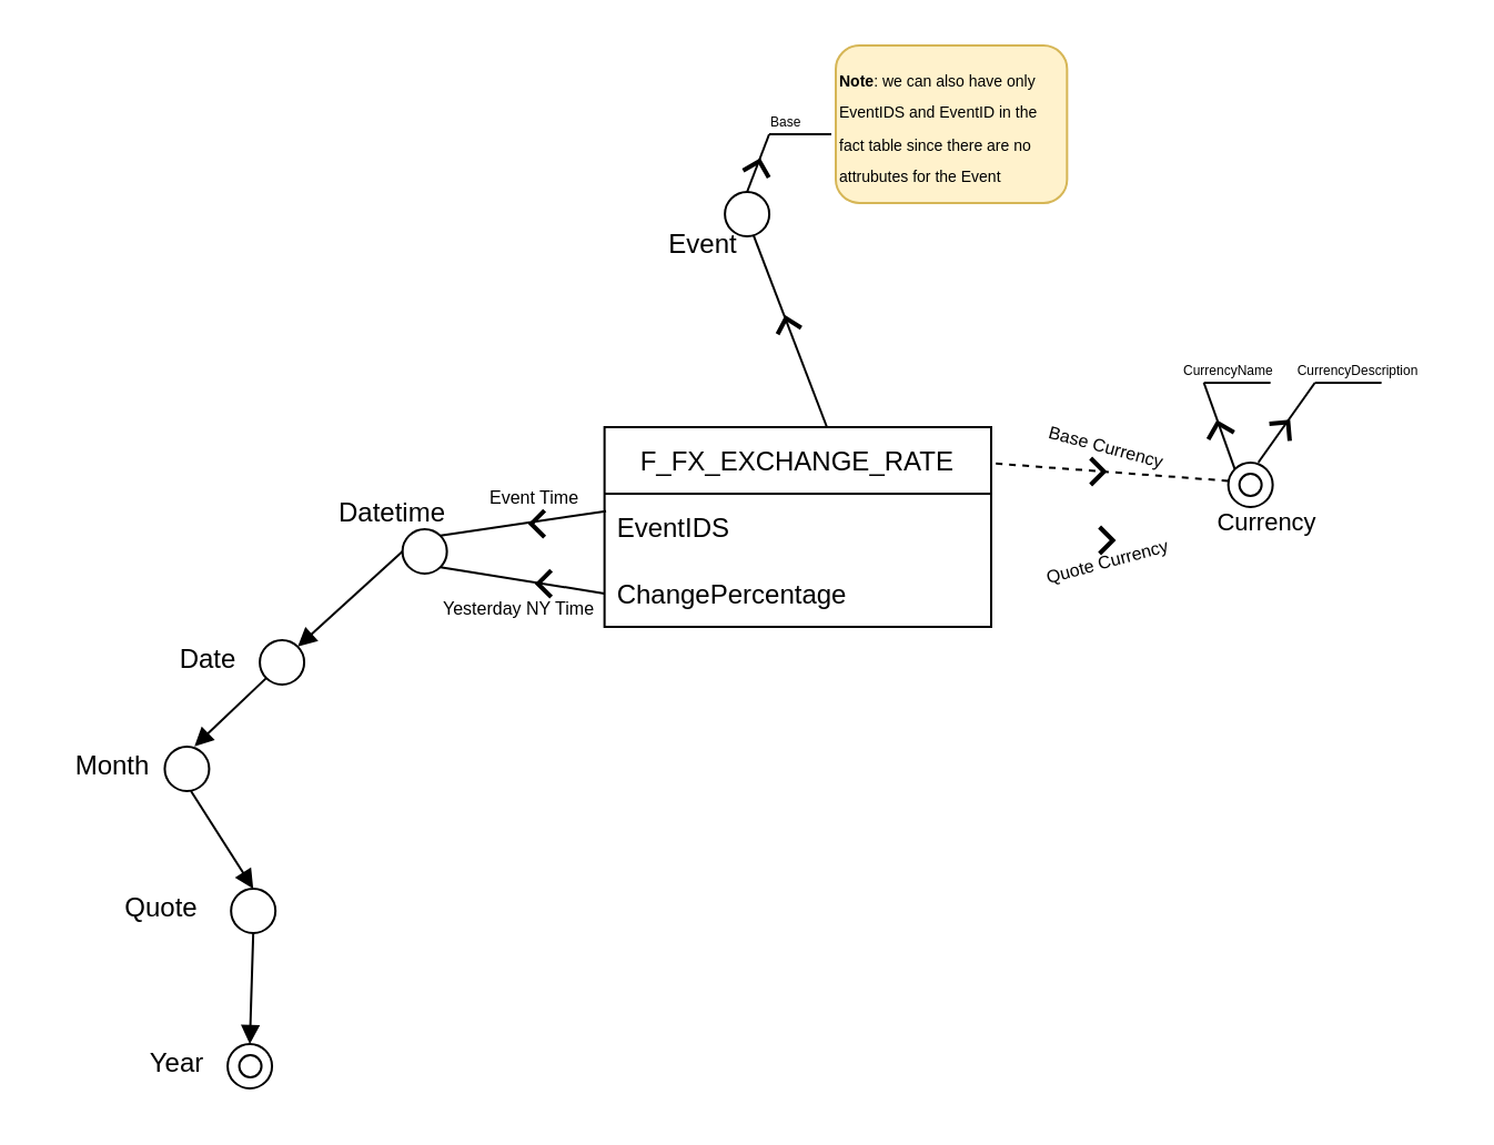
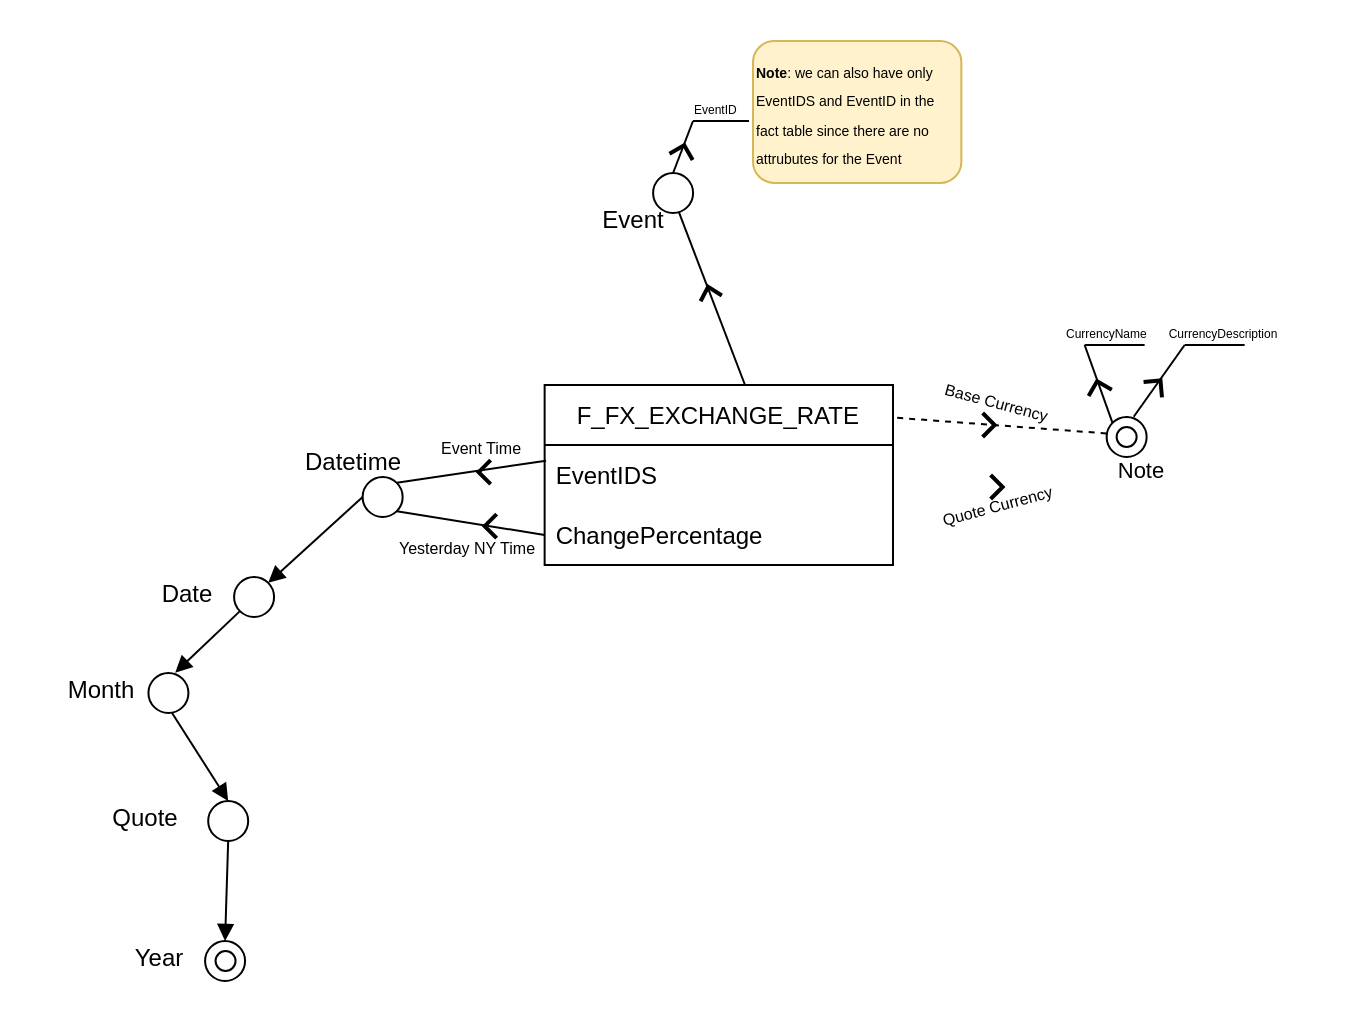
  <mxCell id="0" />
  <mxCell id="1" parent="0" />
  <mxCell id="2" value="F_FX_EXCHANGE_RATE" style="swimlane;fontStyle=0;childLayout=stackLayout;horizontal=1;startSize=30;horizontalStack=0;resizeParent=1;resizeParentMax=0;resizeLast=0;collapsible=1;marginBottom=0;" parent="1" vertex="1"><mxGeometry x="271.82" y="192" width="174.18" height="90" as="geometry" /></mxCell>
  <mxCell id="3" value="EventIDS" style="text;strokeColor=none;fillColor=none;align=left;verticalAlign=middle;spacingLeft=4;spacingRight=4;overflow=hidden;points=[[0,0.5],[1,0.5]];portConstraint=eastwest;rotatable=0;" parent="2" vertex="1"><mxGeometry y="30" width="174.18" height="30" as="geometry" /></mxCell>
  <mxCell id="4" value="ChangePercentage" style="text;strokeColor=none;fillColor=none;align=left;verticalAlign=middle;spacingLeft=4;spacingRight=4;overflow=hidden;points=[[0,0.5],[1,0.5]];portConstraint=eastwest;rotatable=0;" parent="2" vertex="1"><mxGeometry y="60" width="174.18" height="30" as="geometry" /></mxCell>
  <mxCell id="5" value="" style="group" parent="1" vertex="1" connectable="0"><mxGeometry x="49.82" y="394" width="80" height="30" as="geometry" /></mxCell>
  <mxCell id="6" value=" " style="ellipse;whiteSpace=wrap;html=1;aspect=fixed;direction=south;" parent="5" vertex="1"><mxGeometry x="53.77" y="6" width="20" height="20" as="geometry" /></mxCell>
  <mxCell id="7" value="Quote" style="text;html=1;align=center;verticalAlign=middle;resizable=0;points=[];autosize=1;strokeColor=none;fillColor=none;" parent="5" vertex="1"><mxGeometry x="-13.115" width="70" height="30" as="geometry" /></mxCell>
  <mxCell id="8" value="" style="group" parent="1" vertex="1" connectable="0"><mxGeometry x="139.82" y="232" width="61" height="30" as="geometry" /></mxCell>
  <mxCell id="9" value=" " style="ellipse;whiteSpace=wrap;html=1;aspect=fixed;direction=south;" parent="8" vertex="1"><mxGeometry x="41" y="6" width="20" height="20" as="geometry" /></mxCell>
  <mxCell id="10" value="Datetime" style="text;html=1;align=center;verticalAlign=middle;resizable=0;points=[];autosize=1;strokeColor=none;fillColor=none;" parent="8" vertex="1"><mxGeometry x="1" y="-16" width="70" height="30" as="geometry" /></mxCell>
  <mxCell id="11" value="" style="group" parent="1" vertex="1" connectable="0"><mxGeometry x="54.32" y="464" width="71" height="30" as="geometry" /></mxCell>
  <mxCell id="12" value=" " style="ellipse;whiteSpace=wrap;html=1;aspect=fixed;direction=south;" parent="11" vertex="1"><mxGeometry x="47.721" y="6" width="20" height="20" as="geometry" /></mxCell>
  <mxCell id="13" value="Year" style="text;html=1;align=center;verticalAlign=middle;resizable=0;points=[];autosize=1;strokeColor=none;fillColor=none;" parent="11" vertex="1"><mxGeometry x="-0.82" width="50" height="30" as="geometry" /></mxCell>
  <mxCell id="14" value="" style="group" parent="1" vertex="1" connectable="0"><mxGeometry x="26" y="330" width="71" height="30" as="geometry" /></mxCell>
  <mxCell id="15" value=" " style="ellipse;whiteSpace=wrap;html=1;aspect=fixed;direction=south;" parent="14" vertex="1"><mxGeometry x="47.721" y="6" width="20" height="20" as="geometry" /></mxCell>
  <mxCell id="16" value="Month" style="text;html=1;align=center;verticalAlign=middle;resizable=0;points=[];autosize=1;strokeColor=none;fillColor=none;" parent="14" vertex="1"><mxGeometry x="-5.82" width="60" height="30" as="geometry" /></mxCell>
  <mxCell id="17" value="" style="endArrow=none;html=1;strokeColor=default;rounded=0;startArrow=block;startFill=1;entryX=0.5;entryY=1;entryDx=0;entryDy=0;exitX=0;exitY=0;exitDx=0;exitDy=0;" parent="1" source="23" target="9" edge="1"><mxGeometry width="50" height="50" relative="1" as="geometry"><mxPoint x="123.561" y="281.56" as="sourcePoint" /><mxPoint x="149" y="228" as="targetPoint" /></mxGeometry></mxCell>
  <mxCell id="18" value="" style="endArrow=none;html=1;entryX=1;entryY=0.5;entryDx=0;entryDy=0;strokeColor=default;rounded=0;startArrow=block;startFill=1;exitX=0;exitY=0.5;exitDx=0;exitDy=0;" parent="1" source="6" edge="1"><mxGeometry width="50" height="50" relative="1" as="geometry"><mxPoint x="121.59" y="396" as="sourcePoint" /><mxPoint x="85.541" y="356" as="targetPoint" /></mxGeometry></mxCell>
  <mxCell id="19" value="" style="endArrow=none;html=1;strokeColor=default;rounded=0;startArrow=block;startFill=1;entryX=1;entryY=0.5;entryDx=0;entryDy=0;exitX=0;exitY=0.5;exitDx=0;exitDy=0;" parent="1" source="12" target="6" edge="1"><mxGeometry width="50" height="50" relative="1" as="geometry"><mxPoint x="114" y="462" as="sourcePoint" /><mxPoint x="99.82" y="424" as="targetPoint" /></mxGeometry></mxCell>
  <mxCell id="20" value="&lt;div&gt;&lt;font style=&quot;font-size: 8px;&quot;&gt;Event Time&lt;/font&gt;&lt;/div&gt;" style="text;html=1;align=center;verticalAlign=middle;resizable=0;points=[];autosize=1;strokeColor=none;fillColor=none;rotation=0;" parent="1" vertex="1"><mxGeometry x="209.82" y="208" width="60" height="30" as="geometry" /></mxCell>
  <mxCell id="21" value=" " style="ellipse;whiteSpace=wrap;html=1;aspect=fixed;direction=west;" parent="1" vertex="1"><mxGeometry x="107.28" y="475" width="10" height="10" as="geometry" /></mxCell>
  <mxCell id="22" value="" style="group" vertex="1" connectable="0" parent="1"><mxGeometry x="68.82" y="282" width="71" height="30" as="geometry" /></mxCell>
  <mxCell id="23" value=" " style="ellipse;whiteSpace=wrap;html=1;aspect=fixed;direction=south;" vertex="1" parent="22"><mxGeometry x="47.721" y="6" width="20" height="20" as="geometry" /></mxCell>
  <mxCell id="24" value="Date" style="text;html=1;align=center;verticalAlign=middle;resizable=0;points=[];autosize=1;strokeColor=none;fillColor=none;" vertex="1" parent="22"><mxGeometry x="-0.82" width="50" height="30" as="geometry" /></mxCell>
  <mxCell id="25" value="" style="endArrow=none;html=1;strokeColor=default;rounded=0;startArrow=block;startFill=1;entryX=1;entryY=1;entryDx=0;entryDy=0;exitX=1.115;exitY=0.196;exitDx=0;exitDy=0;exitPerimeter=0;" edge="1" parent="1" source="16" target="23"><mxGeometry width="50" height="50" relative="1" as="geometry"><mxPoint x="86" y="350" as="sourcePoint" /><mxPoint x="416" y="380" as="targetPoint" /></mxGeometry></mxCell>
  <mxCell id="26" value="" style="group" vertex="1" connectable="0" parent="1"><mxGeometry x="237.824" y="240.57" width="7.993" height="12.86" as="geometry" /></mxCell>
  <mxCell id="27" value="" style="endArrow=none;html=1;entryX=0.004;entryY=0.761;entryDx=0;entryDy=0;entryPerimeter=0;strokeColor=default;rounded=0;startArrow=none;startFill=0;exitX=0;exitY=0;exitDx=0;exitDy=0;" parent="26" edge="1" source="9"><mxGeometry width="50" height="50" relative="1" as="geometry"><mxPoint x="-37.004" y="-6.57" as="sourcePoint" /><mxPoint x="34.693" y="-10.74" as="targetPoint" /></mxGeometry></mxCell>
  <mxCell id="28" value="" style="html=1;verticalLabelPosition=bottom;labelBackgroundColor=#ffffff;verticalAlign=top;shadow=0;dashed=0;strokeWidth=2;shape=mxgraph.ios7.misc.up;strokeColor=#000000;fillColor=#000000;rotation=-180;direction=south;" parent="26" vertex="1"><mxGeometry x="0.996" y="-11.0" width="6" height="12" as="geometry" /></mxCell>
  <mxCell id="29" value="&lt;div&gt;&lt;font style=&quot;font-size: 8px;&quot;&gt;Yesterday NY Time&lt;/font&gt;&lt;/div&gt;" style="text;html=1;align=center;verticalAlign=middle;resizable=0;points=[];autosize=1;strokeColor=none;fillColor=none;rotation=0;" vertex="1" parent="1"><mxGeometry x="187.82" y="258" width="90" height="30" as="geometry" /></mxCell>
  <mxCell id="30" value="" style="endArrow=none;html=1;entryX=0;entryY=0.5;entryDx=0;entryDy=0;strokeColor=default;rounded=0;startArrow=none;startFill=0;exitX=1;exitY=0;exitDx=0;exitDy=0;" edge="1" parent="1" source="9" target="4"><mxGeometry width="50" height="50" relative="1" as="geometry"><mxPoint x="207.824" y="327.57" as="sourcePoint" /><mxPoint x="282.517" y="315.83" as="targetPoint" /></mxGeometry></mxCell>
  <mxCell id="31" value="" style="html=1;verticalLabelPosition=bottom;labelBackgroundColor=#ffffff;verticalAlign=top;shadow=0;dashed=0;strokeWidth=2;shape=mxgraph.ios7.misc.up;strokeColor=#000000;fillColor=#000000;rotation=-180;direction=south;" vertex="1" parent="1"><mxGeometry x="241.82" y="256.57" width="6" height="12" as="geometry" /></mxCell>
  <mxCell id="32" value="" style="group" vertex="1" connectable="0" parent="1"><mxGeometry x="511.82" y="202" width="61" height="35" as="geometry" /></mxCell>
  <mxCell id="33" value=" " style="ellipse;whiteSpace=wrap;html=1;aspect=fixed;direction=south;" vertex="1" parent="32"><mxGeometry x="41" y="6" width="20" height="20" as="geometry" /></mxCell>
- <mxCell id="34" value="&lt;font style=&quot;font-size: 11px;&quot;&gt;Currency&lt;br&gt;&lt;/font&gt;" style="text;html=1;align=center;verticalAlign=middle;resizable=0;points=[];autosize=1;strokeColor=none;fillColor=none;fontSize=8;" vertex="1" parent="1"><mxGeometry x="534.82" y="220" width="70" height="30" as="geometry" /></mxCell>
+ <mxCell id="34" value="&lt;font style=&quot;font-size: 11px;&quot;&gt;Note&lt;br&gt;&lt;/font&gt;" style="text;html=1;align=center;verticalAlign=middle;resizable=0;points=[];autosize=1;strokeColor=none;fillColor=none;fontSize=8;" vertex="1" parent="1"><mxGeometry x="534.82" y="220" width="70" height="30" as="geometry" /></mxCell>
  <mxCell id="35" value="" style="endArrow=none;html=1;strokeColor=default;rounded=0;startArrow=none;startFill=0;exitX=0.257;exitY=-0.126;exitDx=0;exitDy=0;exitPerimeter=0;entryX=1.003;entryY=0.181;entryDx=0;entryDy=0;entryPerimeter=0;dashed=1;" edge="1" parent="1" source="34" target="2"><mxGeometry width="50" height="50" relative="1" as="geometry"><mxPoint x="489.54" y="389.17" as="sourcePoint" /><mxPoint x="412" y="237" as="targetPoint" /></mxGeometry></mxCell>
  <mxCell id="36" value="" style="html=1;verticalLabelPosition=bottom;labelBackgroundColor=#ffffff;verticalAlign=top;shadow=0;dashed=0;strokeWidth=2;shape=mxgraph.ios7.misc.up;strokeColor=#000000;fillColor=#000000;rotation=90;" vertex="1" parent="1"><mxGeometry x="487.82" y="209" width="12" height="6" as="geometry" /></mxCell>
  <mxCell id="37" value="" style="endArrow=none;html=1;rounded=0;fontSize=11;strokeColor=default;strokeWidth=1;entryX=0;entryY=1;entryDx=0;entryDy=0;" edge="1" parent="1" target="33"><mxGeometry width="50" height="50" relative="1" as="geometry"><mxPoint x="541.82" y="172" as="sourcePoint" /><mxPoint x="511.82" y="292" as="targetPoint" /></mxGeometry></mxCell>
  <mxCell id="38" value="" style="html=1;verticalLabelPosition=bottom;labelBackgroundColor=#ffffff;verticalAlign=top;shadow=0;dashed=0;strokeWidth=2;shape=mxgraph.ios7.misc.up;strokeColor=#000000;fillColor=#000000;rotation=-15;" vertex="1" parent="1"><mxGeometry x="542.82" y="190" width="12" height="6" as="geometry" /></mxCell>
  <mxCell id="39" value="" style="endArrow=none;html=1;rounded=0;fontSize=11;strokeColor=default;strokeWidth=1;" edge="1" parent="1"><mxGeometry width="50" height="50" relative="1" as="geometry"><mxPoint x="541.82" y="172" as="sourcePoint" /><mxPoint x="571.82" y="172" as="targetPoint" /></mxGeometry></mxCell>
  <mxCell id="40" value="" style="endArrow=none;html=1;rounded=0;fontSize=11;strokeColor=default;strokeWidth=1;entryX=-0.007;entryY=0.323;entryDx=0;entryDy=0;entryPerimeter=0;" edge="1" parent="1" target="33"><mxGeometry width="50" height="50" relative="1" as="geometry"><mxPoint x="591.82" y="172" as="sourcePoint" /><mxPoint x="615.749" y="220.929" as="targetPoint" /></mxGeometry></mxCell>
  <mxCell id="41" value="" style="html=1;verticalLabelPosition=bottom;labelBackgroundColor=#ffffff;verticalAlign=top;shadow=0;dashed=0;strokeWidth=2;shape=mxgraph.ios7.misc.up;strokeColor=#000000;fillColor=#000000;rotation=40;" vertex="1" parent="1"><mxGeometry x="571.82" y="189" width="12" height="6" as="geometry" /></mxCell>
  <mxCell id="42" value="" style="endArrow=none;html=1;rounded=0;fontSize=11;strokeColor=default;strokeWidth=1;" edge="1" parent="1"><mxGeometry width="50" height="50" relative="1" as="geometry"><mxPoint x="621.82" y="172" as="sourcePoint" /><mxPoint x="591.82" y="172" as="targetPoint" /></mxGeometry></mxCell>
  <mxCell id="43" value="&lt;font style=&quot;font-size: 6px;&quot;&gt;CurrencyDescription&lt;/font&gt;" style="text;html=1;align=center;verticalAlign=middle;resizable=0;points=[];autosize=1;strokeColor=none;fillColor=none;fontSize=11;" vertex="1" parent="1"><mxGeometry x="570.82" y="150" width="80" height="30" as="geometry" /></mxCell>
  <mxCell id="44" value="&lt;div&gt;CurrencyName&lt;/div&gt;" style="text;whiteSpace=wrap;html=1;fontSize=6;" vertex="1" parent="1"><mxGeometry x="530.82" y="157" width="57" height="12" as="geometry" /></mxCell>
  <mxCell id="45" value=" " style="ellipse;whiteSpace=wrap;html=1;aspect=fixed;direction=west;" vertex="1" parent="1"><mxGeometry x="557.82" y="213" width="10" height="10" as="geometry" /></mxCell>
  <mxCell id="46" value="&lt;div&gt;&lt;font style=&quot;font-size: 8px;&quot;&gt;Base Currency&lt;/font&gt;&lt;/div&gt;" style="text;html=1;align=center;verticalAlign=middle;resizable=0;points=[];autosize=1;strokeColor=none;fillColor=none;rotation=15;" vertex="1" parent="1"><mxGeometry x="457.82" y="185" width="80" height="30" as="geometry" /></mxCell>
  <mxCell id="47" value="" style="html=1;verticalLabelPosition=bottom;labelBackgroundColor=#ffffff;verticalAlign=top;shadow=0;dashed=0;strokeWidth=2;shape=mxgraph.ios7.misc.up;strokeColor=#000000;fillColor=#000000;rotation=90;" vertex="1" parent="1"><mxGeometry x="491.82" y="240" width="12" height="6" as="geometry" /></mxCell>
  <mxCell id="48" value="&lt;div&gt;&lt;font style=&quot;font-size: 8px;&quot;&gt;Quote Currency&lt;/font&gt;&lt;/div&gt;" style="text;html=1;align=center;verticalAlign=middle;resizable=0;points=[];autosize=1;strokeColor=none;fillColor=none;rotation=-15;" vertex="1" parent="1"><mxGeometry x="457.82" y="237" width="80" height="30" as="geometry" /></mxCell>
  <mxCell id="49" value="" style="group" vertex="1" connectable="0" parent="1"><mxGeometry x="279" y="79" width="70" height="50" as="geometry" /></mxCell>
  <mxCell id="50" value=" " style="ellipse;whiteSpace=wrap;html=1;aspect=fixed;direction=south;" vertex="1" parent="49"><mxGeometry x="47.049" y="7" width="20" height="20" as="geometry" /></mxCell>
  <mxCell id="51" value="&lt;font style=&quot;font-size: 12px;&quot;&gt;Event&lt;/font&gt;" style="text;html=1;align=center;verticalAlign=middle;resizable=0;points=[];autosize=1;strokeColor=none;fillColor=none;fontSize=7;" vertex="1" parent="49"><mxGeometry x="12" y="16" width="50" height="30" as="geometry" /></mxCell>
  <mxCell id="52" value="" style="endArrow=none;html=1;entryX=0.548;entryY=0.005;entryDx=0;entryDy=0;strokeColor=default;rounded=0;startArrow=none;startFill=0;exitX=1.094;exitY=0.883;exitDx=0;exitDy=0;entryPerimeter=0;exitPerimeter=0;" edge="1" parent="1"><mxGeometry width="50" height="50" relative="1" as="geometry"><mxPoint x="338.902" y="105.49" as="sourcePoint" /><mxPoint x="372" y="192" as="targetPoint" /></mxGeometry></mxCell>
  <mxCell id="53" value="" style="html=1;verticalLabelPosition=bottom;labelBackgroundColor=#ffffff;verticalAlign=top;shadow=0;dashed=0;strokeWidth=2;shape=mxgraph.ios7.misc.up;strokeColor=#000000;fillColor=#000000;rotation=-15;" vertex="1" parent="1"><mxGeometry x="348.83" y="142.78" width="11" height="6" as="geometry" /></mxCell>
  <mxCell id="54" value="" style="endArrow=none;html=1;rounded=0;fontSize=11;strokeColor=default;strokeWidth=1;entryX=0;entryY=0.5;entryDx=0;entryDy=0;" edge="1" parent="1" target="50"><mxGeometry width="50" height="50" relative="1" as="geometry"><mxPoint x="346" y="60" as="sourcePoint" /><mxPoint x="305.749" y="90.929" as="targetPoint" /></mxGeometry></mxCell>
  <mxCell id="55" value="" style="html=1;verticalLabelPosition=bottom;labelBackgroundColor=#ffffff;verticalAlign=top;shadow=0;dashed=0;strokeWidth=2;shape=mxgraph.ios7.misc.up;strokeColor=#000000;fillColor=#000000;rotation=15;" vertex="1" parent="1"><mxGeometry x="334.82" y="72" width="12" height="6" as="geometry" /></mxCell>
- <mxCell id="56" value="Base" style="text;whiteSpace=wrap;html=1;fontSize=6;" vertex="1" parent="1"><mxGeometry x="344.82" y="45" width="57" height="12" as="geometry" /></mxCell>
+ <mxCell id="56" value="EventID" style="text;whiteSpace=wrap;html=1;fontSize=6;" vertex="1" parent="1"><mxGeometry x="344.82" y="45" width="57" height="12" as="geometry" /></mxCell>
  <mxCell id="57" value="" style="endArrow=none;html=1;rounded=0;fontSize=11;strokeColor=default;strokeWidth=1;" edge="1" parent="1"><mxGeometry width="50" height="50" relative="1" as="geometry"><mxPoint x="346" y="60" as="sourcePoint" /><mxPoint x="374" y="60" as="targetPoint" /></mxGeometry></mxCell>
  <mxCell id="58" value="&lt;font style=&quot;font-size: 7px;&quot;&gt;&lt;b&gt;Note&lt;/b&gt;: we can also have only EventIDS and EventID in the fact table since there are no attrubutes for the Event&lt;/font&gt;" style="rounded=1;whiteSpace=wrap;html=1;fillColor=#fff2cc;strokeColor=#d6b656;align=left;" vertex="1" parent="1"><mxGeometry x="376" y="20" width="104.18" height="71" as="geometry" /></mxCell>
